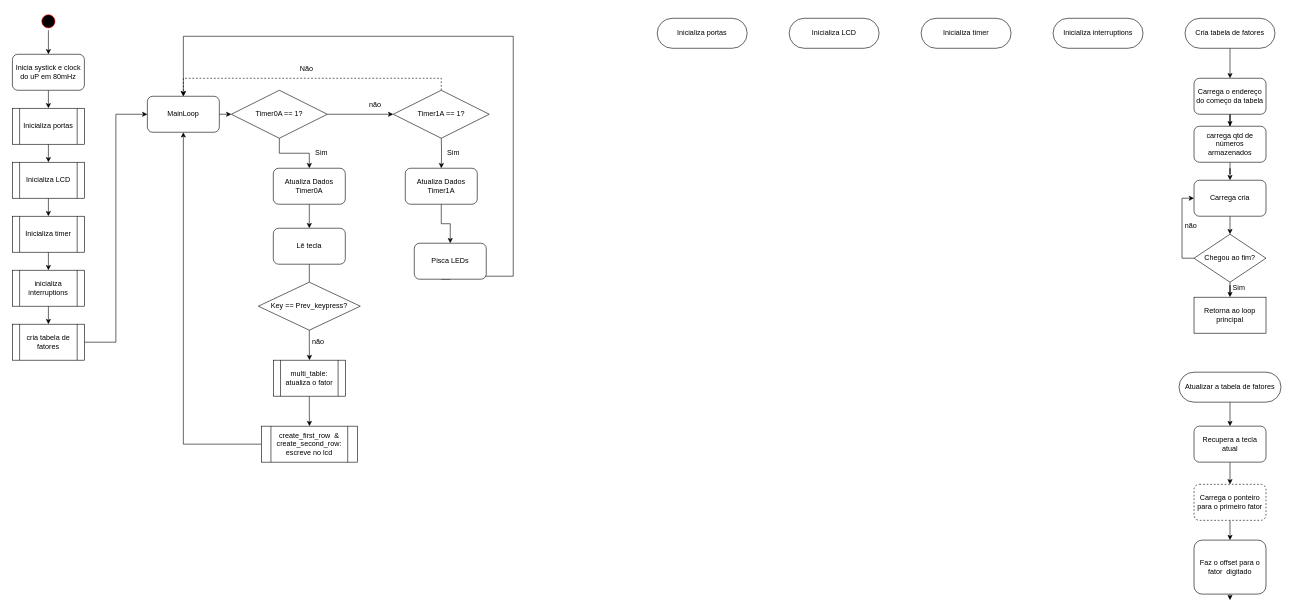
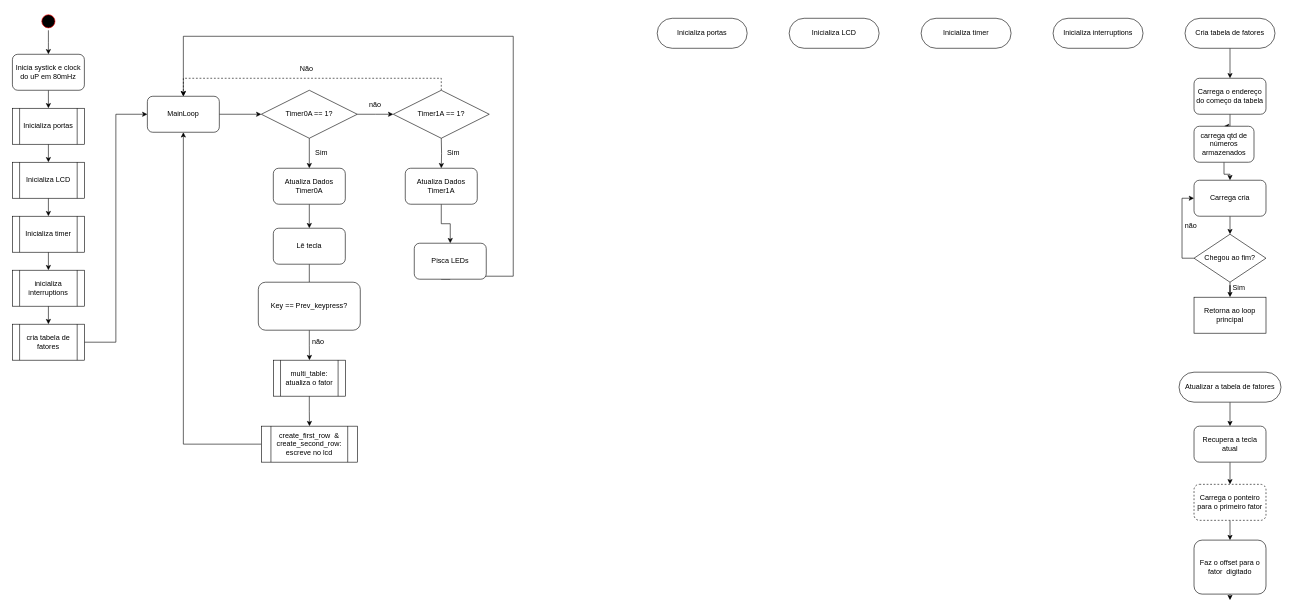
  <mxCell id="0" />
  <mxCell id="1" parent="0" />
  <mxCell id="2" style="edgeStyle=orthogonalEdgeStyle;rounded=0;orthogonalLoop=1;jettySize=auto;html=1;exitX=0.5;exitY=1;exitDx=0;exitDy=0;entryX=0.5;entryY=0;entryDx=0;entryDy=0;" edge="1" parent="1" source="3"><mxGeometry relative="1" as="geometry"><mxPoint x="80" y="90" as="targetPoint" /></mxGeometry></mxCell>
  <mxCell id="3" value="" style="ellipse;html=1;shape=startState;fillColor=#000000;strokeColor=#ff0000;" vertex="1" parent="1"><mxGeometry x="65" y="20" width="30" height="30" as="geometry" /></mxCell>
  <mxCell id="4" style="edgeStyle=orthogonalEdgeStyle;rounded=0;orthogonalLoop=1;jettySize=auto;html=1;exitX=0.5;exitY=1;exitDx=0;exitDy=0;entryX=0.5;entryY=0;entryDx=0;entryDy=0;" edge="1" parent="1" source="5" target="7"><mxGeometry relative="1" as="geometry" /></mxCell>
  <mxCell id="5" value="Inicia systick e clock do uP em 80mHz" style="rounded=1;whiteSpace=wrap;html=1;" vertex="1" parent="1"><mxGeometry x="20" y="90" width="120" height="60" as="geometry" /></mxCell>
  <mxCell id="6" style="edgeStyle=orthogonalEdgeStyle;rounded=0;orthogonalLoop=1;jettySize=auto;html=1;exitX=0.5;exitY=1;exitDx=0;exitDy=0;entryX=0.5;entryY=0;entryDx=0;entryDy=0;" edge="1" parent="1" source="7" target="9"><mxGeometry relative="1" as="geometry" /></mxCell>
  <mxCell id="7" value="Inicializa portas" style="shape=process;whiteSpace=wrap;html=1;backgroundOutline=1;" vertex="1" parent="1"><mxGeometry x="20" y="180" width="120" height="60" as="geometry" /></mxCell>
  <mxCell id="8" style="edgeStyle=orthogonalEdgeStyle;rounded=0;orthogonalLoop=1;jettySize=auto;html=1;exitX=0.5;exitY=1;exitDx=0;exitDy=0;entryX=0.5;entryY=0;entryDx=0;entryDy=0;" edge="1" parent="1" source="9" target="11"><mxGeometry relative="1" as="geometry" /></mxCell>
  <mxCell id="9" value="Inicializa LCD" style="shape=process;whiteSpace=wrap;html=1;backgroundOutline=1;" vertex="1" parent="1"><mxGeometry x="20" y="270" width="120" height="60" as="geometry" /></mxCell>
  <mxCell id="10" style="edgeStyle=orthogonalEdgeStyle;rounded=0;orthogonalLoop=1;jettySize=auto;html=1;exitX=0.5;exitY=1;exitDx=0;exitDy=0;entryX=0.5;entryY=0;entryDx=0;entryDy=0;" edge="1" parent="1" source="11" target="13"><mxGeometry relative="1" as="geometry" /></mxCell>
  <mxCell id="11" value="Inicializa timer" style="shape=process;whiteSpace=wrap;html=1;backgroundOutline=1;" vertex="1" parent="1"><mxGeometry x="20" y="360" width="120" height="60" as="geometry" /></mxCell>
  <mxCell id="12" style="edgeStyle=orthogonalEdgeStyle;rounded=0;orthogonalLoop=1;jettySize=auto;html=1;exitX=0.5;exitY=1;exitDx=0;exitDy=0;entryX=0.5;entryY=0;entryDx=0;entryDy=0;" edge="1" parent="1" source="13" target="15"><mxGeometry relative="1" as="geometry" /></mxCell>
  <mxCell id="13" value="inicializa interruptions" style="shape=process;whiteSpace=wrap;html=1;backgroundOutline=1;" vertex="1" parent="1"><mxGeometry x="20" y="450" width="120" height="60" as="geometry" /></mxCell>
  <mxCell id="14" style="edgeStyle=orthogonalEdgeStyle;rounded=0;orthogonalLoop=1;jettySize=auto;html=1;exitX=1;exitY=0.5;exitDx=0;exitDy=0;entryX=0;entryY=0.5;entryDx=0;entryDy=0;" edge="1" parent="1" source="15" target="17"><mxGeometry relative="1" as="geometry" /></mxCell>
  <mxCell id="15" value="cria tabela de fatores" style="shape=process;whiteSpace=wrap;html=1;backgroundOutline=1;" vertex="1" parent="1"><mxGeometry x="20" y="540" width="120" height="60" as="geometry" /></mxCell>
  <mxCell id="16" style="edgeStyle=orthogonalEdgeStyle;rounded=0;orthogonalLoop=1;jettySize=auto;html=1;exitX=1;exitY=0.5;exitDx=0;exitDy=0;entryX=0;entryY=0.5;entryDx=0;entryDy=0;" edge="1" parent="1" source="17" target="20"><mxGeometry relative="1" as="geometry" /></mxCell>
  <mxCell id="17" value="MainLoop" style="rounded=1;whiteSpace=wrap;html=1;" vertex="1" parent="1"><mxGeometry x="245" y="160" width="120" height="60" as="geometry" /></mxCell>
  <mxCell id="18" style="edgeStyle=orthogonalEdgeStyle;rounded=0;orthogonalLoop=1;jettySize=auto;html=1;exitX=0.5;exitY=1;exitDx=0;exitDy=0;entryX=0.5;entryY=0;entryDx=0;entryDy=0;" edge="1" parent="1" source="20" target="22"><mxGeometry relative="1" as="geometry" /></mxCell>
  <mxCell id="19" style="edgeStyle=orthogonalEdgeStyle;rounded=0;orthogonalLoop=1;jettySize=auto;html=1;exitX=1;exitY=0.5;exitDx=0;exitDy=0;entryX=0;entryY=0.5;entryDx=0;entryDy=0;" edge="1" parent="1" source="20"><mxGeometry relative="1" as="geometry"><mxPoint x="655" y="190" as="targetPoint" /></mxGeometry></mxCell>
- <mxCell id="20" value="Timer0A == 1?" style="rhombus;whiteSpace=wrap;html=1;" vertex="1" parent="1"><mxGeometry x="385" y="150" width="160" height="80" as="geometry" /></mxCell>
+ <mxCell id="20" value="Timer0A == 1?" style="rhombus;whiteSpace=wrap;html=1;" vertex="1" parent="1"><mxGeometry x="435" y="150" width="160" height="80" as="geometry" /></mxCell>
  <mxCell id="21" style="edgeStyle=orthogonalEdgeStyle;rounded=0;orthogonalLoop=1;jettySize=auto;html=1;exitX=0.5;exitY=1;exitDx=0;exitDy=0;entryX=0.5;entryY=0;entryDx=0;entryDy=0;" edge="1" parent="1" source="22" target="33"><mxGeometry relative="1" as="geometry" /></mxCell>
  <mxCell id="22" value="Atualiza Dados Timer0A" style="rounded=1;whiteSpace=wrap;html=1;" vertex="1" parent="1"><mxGeometry x="455" y="280" width="120" height="60" as="geometry" /></mxCell>
  <mxCell id="23" value="Sim" style="text;html=1;align=center;verticalAlign=middle;resizable=0;points=[];autosize=1;strokeColor=none;fillColor=none;" vertex="1" parent="1"><mxGeometry x="510" y="240" width="50" height="30" as="geometry" /></mxCell>
  <mxCell id="24" value="não" style="text;strokeColor=none;align=center;fillColor=none;html=1;verticalAlign=middle;whiteSpace=wrap;rounded=0;" vertex="1" parent="1"><mxGeometry x="595" y="160" width="60" height="30" as="geometry" /></mxCell>
  <mxCell id="25" style="edgeStyle=orthogonalEdgeStyle;rounded=0;orthogonalLoop=1;jettySize=auto;html=1;exitX=0.5;exitY=0;exitDx=0;exitDy=0;entryX=0.5;entryY=0;entryDx=0;entryDy=0;dashed=1;" edge="1" parent="1" source="26" target="17"><mxGeometry relative="1" as="geometry" /></mxCell>
  <mxCell id="26" value="Timer1A == 1?" style="rhombus;whiteSpace=wrap;html=1;" vertex="1" parent="1"><mxGeometry x="655" y="150" width="160" height="80" as="geometry" /></mxCell>
  <mxCell id="27" style="edgeStyle=orthogonalEdgeStyle;rounded=0;orthogonalLoop=1;jettySize=auto;html=1;exitX=0.5;exitY=1;exitDx=0;exitDy=0;entryX=0.5;entryY=0;entryDx=0;entryDy=0;" edge="1" parent="1" target="29"><mxGeometry relative="1" as="geometry"><mxPoint x="735" y="230" as="sourcePoint" /></mxGeometry></mxCell>
  <mxCell id="28" style="edgeStyle=orthogonalEdgeStyle;rounded=0;orthogonalLoop=1;jettySize=auto;html=1;exitX=0.5;exitY=1;exitDx=0;exitDy=0;entryX=0.5;entryY=0;entryDx=0;entryDy=0;" edge="1" parent="1" source="29" target="35"><mxGeometry relative="1" as="geometry" /></mxCell>
  <mxCell id="29" value="Atualiza Dados Timer1A" style="rounded=1;whiteSpace=wrap;html=1;" vertex="1" parent="1"><mxGeometry x="675" y="280" width="120" height="60" as="geometry" /></mxCell>
  <mxCell id="30" value="Sim" style="text;html=1;align=center;verticalAlign=middle;resizable=0;points=[];autosize=1;strokeColor=none;fillColor=none;" vertex="1" parent="1"><mxGeometry x="730" y="240" width="50" height="30" as="geometry" /></mxCell>
  <mxCell id="31" value="Não" style="text;html=1;align=center;verticalAlign=middle;resizable=0;points=[];autosize=1;strokeColor=none;fillColor=none;" vertex="1" parent="1"><mxGeometry x="485" y="100" width="50" height="30" as="geometry" /></mxCell>
  <mxCell id="32" style="edgeStyle=orthogonalEdgeStyle;rounded=0;orthogonalLoop=1;jettySize=auto;html=1;exitX=0.5;exitY=1;exitDx=0;exitDy=0;entryX=0.5;entryY=0;entryDx=0;entryDy=0;endArrow=none;" edge="1" parent="1" source="33" target="37"><mxGeometry relative="1" as="geometry" /></mxCell>
  <mxCell id="33" value="Lê tecla" style="rounded=1;whiteSpace=wrap;html=1;" vertex="1" parent="1"><mxGeometry x="455" y="380" width="120" height="60" as="geometry" /></mxCell>
  <mxCell id="34" style="edgeStyle=orthogonalEdgeStyle;rounded=0;orthogonalLoop=1;jettySize=auto;html=1;exitX=0.5;exitY=1;exitDx=0;exitDy=0;entryX=0.5;entryY=0;entryDx=0;entryDy=0;" edge="1" parent="1" source="35" target="17"><mxGeometry relative="1" as="geometry"><Array as="points"><mxPoint x="735" y="460" /><mxPoint x="855" y="460" /><mxPoint x="855" y="60" /><mxPoint x="305" y="60" /></Array></mxGeometry></mxCell>
  <mxCell id="35" value="Pisca LEDs" style="rounded=1;whiteSpace=wrap;html=1;" vertex="1" parent="1"><mxGeometry x="690" y="405" width="120" height="60" as="geometry" /></mxCell>
  <mxCell id="36" style="edgeStyle=orthogonalEdgeStyle;rounded=0;orthogonalLoop=1;jettySize=auto;html=1;exitX=0.5;exitY=1;exitDx=0;exitDy=0;" edge="1" parent="1" source="37"><mxGeometry relative="1" as="geometry"><mxPoint x="515.263" y="600" as="targetPoint" /></mxGeometry></mxCell>
- <mxCell id="37" value="Key == Prev_keypress?" style="rhombus;whiteSpace=wrap;html=1;" vertex="1" parent="1"><mxGeometry x="430" y="470" width="170" height="80" as="geometry" /></mxCell>
+ <mxCell id="37" value="Key == Prev_keypress?" style="whiteSpace=wrap;html=1;rounded=1;" vertex="1" parent="1"><mxGeometry x="430" y="470" width="170" height="80" as="geometry" /></mxCell>
  <mxCell id="38" style="edgeStyle=orthogonalEdgeStyle;rounded=0;orthogonalLoop=1;jettySize=auto;html=1;exitX=0.5;exitY=1;exitDx=0;exitDy=0;" edge="1" parent="1" source="39"><mxGeometry relative="1" as="geometry"><mxPoint x="515.263" y="710" as="targetPoint" /></mxGeometry></mxCell>
  <mxCell id="39" value="multi_table: atualiza o fator" style="shape=process;whiteSpace=wrap;html=1;backgroundOutline=1;" vertex="1" parent="1"><mxGeometry x="455" y="600" width="120" height="60" as="geometry" /></mxCell>
  <mxCell id="40" style="edgeStyle=orthogonalEdgeStyle;rounded=0;orthogonalLoop=1;jettySize=auto;html=1;exitX=0;exitY=0.5;exitDx=0;exitDy=0;entryX=0.5;entryY=1;entryDx=0;entryDy=0;" edge="1" parent="1" source="41" target="17"><mxGeometry relative="1" as="geometry" /></mxCell>
  <mxCell id="41" value="create_first_row&amp;nbsp; &amp;amp;&lt;br&gt;create_second_row:&lt;br&gt;escreve no lcd" style="shape=process;whiteSpace=wrap;html=1;backgroundOutline=1;" vertex="1" parent="1"><mxGeometry x="435" y="710" width="160" height="60" as="geometry" /></mxCell>
  <mxCell id="42" value="não" style="text;strokeColor=none;align=center;fillColor=none;html=1;verticalAlign=middle;whiteSpace=wrap;rounded=0;" vertex="1" parent="1"><mxGeometry x="500" y="555" width="60" height="30" as="geometry" /></mxCell>
  <mxCell id="43" value="Inicializa portas" style="rounded=1;whiteSpace=wrap;html=1;arcSize=50;" vertex="1" parent="1"><mxGeometry x="1095" y="30" width="150" height="50" as="geometry" /></mxCell>
  <mxCell id="44" value="Inicializa timer" style="rounded=1;whiteSpace=wrap;html=1;arcSize=50;" vertex="1" parent="1"><mxGeometry x="1535" y="30" width="150" height="50" as="geometry" /></mxCell>
  <mxCell id="45" value="Inicializa LCD" style="rounded=1;whiteSpace=wrap;html=1;arcSize=50;" vertex="1" parent="1"><mxGeometry x="1315" y="30" width="150" height="50" as="geometry" /></mxCell>
  <mxCell id="46" value="Inicializa interruptions" style="rounded=1;whiteSpace=wrap;html=1;arcSize=50;" vertex="1" parent="1"><mxGeometry x="1755" y="30" width="150" height="50" as="geometry" /></mxCell>
  <mxCell id="47" style="edgeStyle=orthogonalEdgeStyle;rounded=0;orthogonalLoop=1;jettySize=auto;html=1;exitX=0.5;exitY=1;exitDx=0;exitDy=0;entryX=0.5;entryY=0;entryDx=0;entryDy=0;" edge="1" parent="1" source="48" target="50"><mxGeometry relative="1" as="geometry" /></mxCell>
  <mxCell id="48" value="Cria tabela de fatores" style="rounded=1;whiteSpace=wrap;html=1;arcSize=50;" vertex="1" parent="1"><mxGeometry x="1975" y="30" width="150" height="50" as="geometry" /></mxCell>
  <mxCell id="49" value="" style="edgeStyle=orthogonalEdgeStyle;rounded=0;orthogonalLoop=1;jettySize=auto;html=1;" edge="1" parent="1" source="50" target="52"><mxGeometry relative="1" as="geometry" /></mxCell>
  <mxCell id="50" value="Carrega o endereço do começo da tabela" style="rounded=1;whiteSpace=wrap;html=1;" vertex="1" parent="1"><mxGeometry x="1990" y="130" width="120" height="60" as="geometry" /></mxCell>
  <mxCell id="51" value="" style="edgeStyle=orthogonalEdgeStyle;rounded=0;orthogonalLoop=1;jettySize=auto;html=1;" edge="1" parent="1" source="52" target="54"><mxGeometry relative="1" as="geometry" /></mxCell>
- <mxCell id="52" value="carrega qtd de números armazenados" style="whiteSpace=wrap;html=1;rounded=1;" vertex="1" parent="1"><mxGeometry x="1990" y="210" width="120" height="60" as="geometry" /></mxCell>
+ <mxCell id="52" value="carrega qtd de números armazenados" style="whiteSpace=wrap;html=1;rounded=1;" vertex="1" parent="1"><mxGeometry x="1990" y="210" width="100" height="60" as="geometry" /></mxCell>
  <mxCell id="53" style="edgeStyle=orthogonalEdgeStyle;rounded=0;orthogonalLoop=1;jettySize=auto;html=1;exitX=0.5;exitY=1;exitDx=0;exitDy=0;entryX=0.5;entryY=0;entryDx=0;entryDy=0;" edge="1" parent="1" source="54" target="57"><mxGeometry relative="1" as="geometry" /></mxCell>
  <mxCell id="54" value="Carrega cria" style="whiteSpace=wrap;html=1;rounded=1;" vertex="1" parent="1"><mxGeometry x="1990" y="300" width="120" height="60" as="geometry" /></mxCell>
  <mxCell id="55" style="edgeStyle=orthogonalEdgeStyle;rounded=0;orthogonalLoop=1;jettySize=auto;html=1;exitX=0;exitY=0.5;exitDx=0;exitDy=0;entryX=0;entryY=0.5;entryDx=0;entryDy=0;" edge="1" parent="1" source="57" target="54"><mxGeometry relative="1" as="geometry" /></mxCell>
  <mxCell id="56" value="" style="edgeStyle=orthogonalEdgeStyle;rounded=0;orthogonalLoop=1;jettySize=auto;html=1;" edge="1" parent="1" source="57" target="59"><mxGeometry relative="1" as="geometry" /></mxCell>
  <mxCell id="57" value="Chegou ao fim?" style="rhombus;whiteSpace=wrap;html=1;" vertex="1" parent="1"><mxGeometry x="1990" y="390" width="120" height="80" as="geometry" /></mxCell>
  <mxCell id="58" value="não" style="text;html=1;align=center;verticalAlign=middle;whiteSpace=wrap;rounded=0;" vertex="1" parent="1"><mxGeometry x="1955" y="361" width="60" height="30" as="geometry" /></mxCell>
  <mxCell id="59" value="Retorna ao loop principal" style="whiteSpace=wrap;html=1;" vertex="1" parent="1"><mxGeometry x="1990" y="495" width="120" height="60" as="geometry" /></mxCell>
  <mxCell id="60" value="Sim" style="text;html=1;align=center;verticalAlign=middle;whiteSpace=wrap;rounded=0;" vertex="1" parent="1"><mxGeometry x="2035" y="465" width="60" height="30" as="geometry" /></mxCell>
  <mxCell id="61" style="edgeStyle=orthogonalEdgeStyle;rounded=0;orthogonalLoop=1;jettySize=auto;html=1;exitX=0.5;exitY=1;exitDx=0;exitDy=0;entryX=0.5;entryY=0;entryDx=0;entryDy=0;" edge="1" parent="1" source="62" target="64"><mxGeometry relative="1" as="geometry" /></mxCell>
  <mxCell id="62" value="Atualizar a tabela de fatores" style="rounded=1;whiteSpace=wrap;html=1;arcSize=50;" vertex="1" parent="1"><mxGeometry x="1965" y="620" width="170" height="50" as="geometry" /></mxCell>
  <mxCell id="63" style="edgeStyle=orthogonalEdgeStyle;rounded=0;orthogonalLoop=1;jettySize=auto;html=1;exitX=0.5;exitY=1;exitDx=0;exitDy=0;entryX=0.5;entryY=0;entryDx=0;entryDy=0;" edge="1" parent="1" source="64" target="66"><mxGeometry relative="1" as="geometry"><mxPoint x="2050" y="820" as="targetPoint" /></mxGeometry></mxCell>
  <mxCell id="64" value="Recupera a tecla atual" style="rounded=1;whiteSpace=wrap;html=1;" vertex="1" parent="1"><mxGeometry x="1990" y="710" width="120" height="60" as="geometry" /></mxCell>
  <mxCell id="65" style="edgeStyle=orthogonalEdgeStyle;rounded=0;orthogonalLoop=1;jettySize=auto;html=1;exitX=0.5;exitY=1;exitDx=0;exitDy=0;entryX=0.5;entryY=0;entryDx=0;entryDy=0;" edge="1" parent="1" source="66" target="68"><mxGeometry relative="1" as="geometry" /></mxCell>
  <mxCell id="66" value="Carrega o ponteiro para o primeiro fator " style="rounded=1;whiteSpace=wrap;html=1;dashed=1;" vertex="1" parent="1"><mxGeometry x="1990" y="807" width="120" height="60" as="geometry" /></mxCell>
  <mxCell id="67" style="edgeStyle=orthogonalEdgeStyle;rounded=0;orthogonalLoop=1;jettySize=auto;html=1;exitX=0.5;exitY=1;exitDx=0;exitDy=0;entryX=0.5;entryY=0;entryDx=0;entryDy=0;" edge="1" parent="1" source="68"><mxGeometry relative="1" as="geometry"><mxPoint x="2050" y="1000" as="targetPoint" /></mxGeometry></mxCell>
  <mxCell id="68" value="Faz o offset para o fator&amp;nbsp; digitado" style="rounded=1;whiteSpace=wrap;html=1;" vertex="1" parent="1"><mxGeometry x="1990" y="900" width="120" height="90" as="geometry" /></mxCell>
